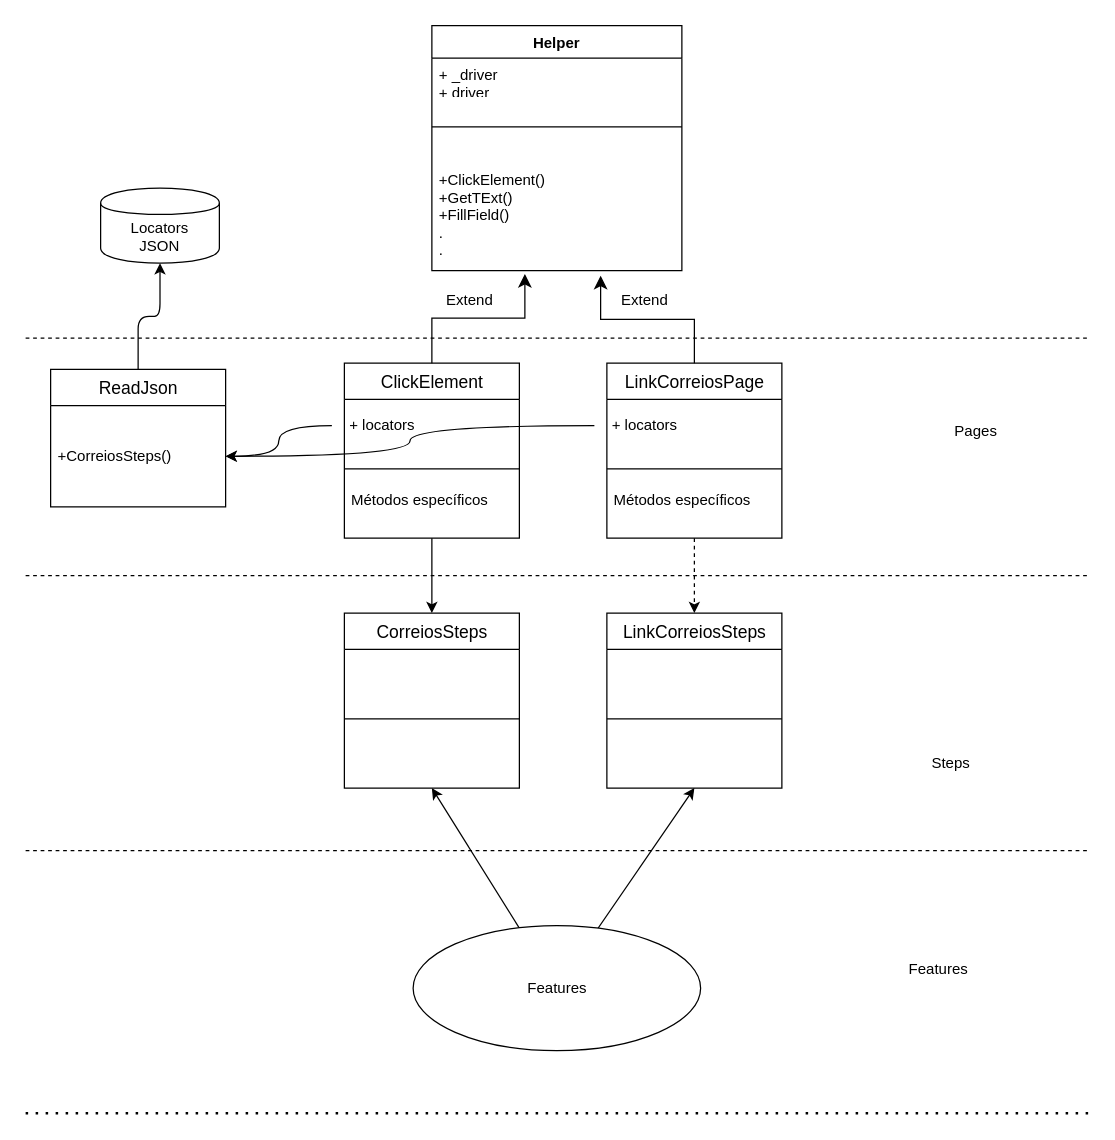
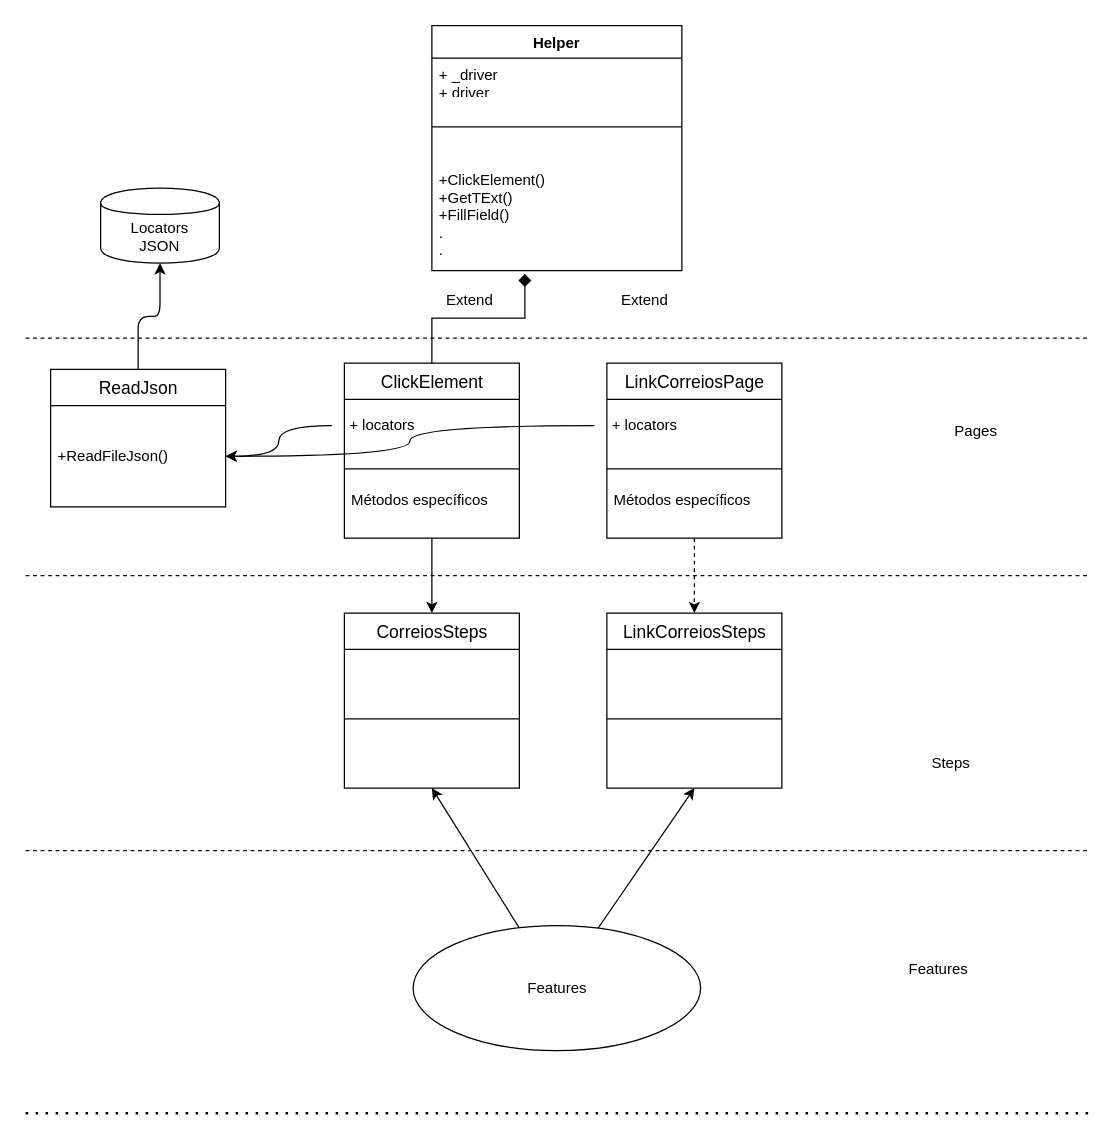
  <mxCell id="0" />
  <mxCell id="1" parent="0" />
  <mxCell id="2" style="edgeStyle=orthogonalEdgeStyle;html=1;entryX=0.5;entryY=1;entryDx=0;entryDy=0;elbow=vertical;" edge="1" parent="1" source="3" target="12"><mxGeometry relative="1" as="geometry" /></mxCell>
  <mxCell id="3" value="&lt;span style=&quot;font-size: 14px; font-weight: 400;&quot;&gt;ReadJson&lt;/span&gt;" style="swimlane;fontStyle=1;align=center;verticalAlign=middle;childLayout=stackLayout;horizontal=1;startSize=29;horizontalStack=0;resizeParent=1;resizeParentMax=0;resizeLast=0;collapsible=0;marginBottom=0;html=1;" parent="1" vertex="1"><mxGeometry x="40" y="295" width="140" height="110" as="geometry" /></mxCell>
- <mxCell id="4" value="+CorreiosSteps()" style="text;html=1;strokeColor=none;fillColor=none;align=left;verticalAlign=middle;spacingLeft=4;spacingRight=4;overflow=hidden;rotatable=0;points=[[0,0.5],[1,0.5]];portConstraint=eastwest;" parent="3" vertex="1"><mxGeometry y="29" width="140" height="81" as="geometry" /></mxCell>
+ <mxCell id="4" value="+ReadFileJson()" style="text;html=1;strokeColor=none;fillColor=none;align=left;verticalAlign=middle;spacingLeft=4;spacingRight=4;overflow=hidden;rotatable=0;points=[[0,0.5],[1,0.5]];portConstraint=eastwest;" parent="3" vertex="1"><mxGeometry y="29" width="140" height="81" as="geometry" /></mxCell>
  <mxCell id="5" style="edgeStyle=none;html=1;exitX=0.5;exitY=1;exitDx=0;exitDy=0;entryX=0.5;entryY=0;entryDx=0;entryDy=0;dashed=1;" parent="1" source="6" target="20" edge="1"><mxGeometry relative="1" as="geometry" /></mxCell>
  <mxCell id="6" value="&lt;span style=&quot;font-size: 14px; font-weight: 400;&quot;&gt;LinkCorreiosPage&lt;/span&gt;" style="swimlane;fontStyle=1;align=center;verticalAlign=middle;childLayout=stackLayout;horizontal=1;startSize=29;horizontalStack=0;resizeParent=1;resizeParentMax=0;resizeLast=0;collapsible=0;marginBottom=0;html=1;" parent="1" vertex="1"><mxGeometry x="485" y="290" width="140" height="140" as="geometry" /></mxCell>
  <mxCell id="7" value="" style="line;strokeWidth=1;fillColor=none;align=left;verticalAlign=middle;spacingTop=-1;spacingLeft=3;spacingRight=3;rotatable=0;labelPosition=right;points=[];portConstraint=eastwest;strokeColor=inherit;" parent="6" vertex="1"><mxGeometry y="29" width="140" height="111" as="geometry" /></mxCell>
  <mxCell id="8" value="Helper" style="swimlane;fontStyle=1;align=center;verticalAlign=top;childLayout=stackLayout;horizontal=1;startSize=26;horizontalStack=0;resizeParent=1;resizeParentMax=0;resizeLast=0;collapsible=1;marginBottom=0;" parent="1" vertex="1"><mxGeometry x="345" y="20" width="200" height="196" as="geometry"><mxRectangle x="210" y="-350" width="80" height="30" as="alternateBounds" /></mxGeometry></mxCell>
  <mxCell id="9" value="+ _driver&#10;+ driver" style="text;strokeColor=none;fillColor=none;align=left;verticalAlign=top;spacingLeft=4;spacingRight=4;overflow=hidden;rotatable=0;points=[[0,0.5],[1,0.5]];portConstraint=eastwest;" parent="8" vertex="1"><mxGeometry y="26" width="200" height="26" as="geometry" /></mxCell>
  <mxCell id="10" value="" style="line;strokeWidth=1;fillColor=none;align=left;verticalAlign=middle;spacingTop=-1;spacingLeft=3;spacingRight=3;rotatable=0;labelPosition=right;points=[];portConstraint=eastwest;strokeColor=inherit;" parent="8" vertex="1"><mxGeometry y="52" width="200" height="58" as="geometry" /></mxCell>
  <mxCell id="11" value="+ClickElement()&#10;+GetTExt()&#10;+FillField()&#10;.&#10;." style="text;strokeColor=none;fillColor=none;align=left;verticalAlign=top;spacingLeft=4;spacingRight=4;overflow=hidden;rotatable=0;points=[[0,0.5],[1,0.5]];portConstraint=eastwest;" parent="8" vertex="1"><mxGeometry y="110" width="200" height="86" as="geometry" /></mxCell>
  <mxCell id="12" value="Locators&lt;br&gt;JSON" style="shape=cylinder;whiteSpace=wrap;html=1;boundedLbl=1;backgroundOutline=1;" parent="1" vertex="1"><mxGeometry x="80" y="150" width="95" height="60" as="geometry" /></mxCell>
  <mxCell id="13" style="edgeStyle=none;html=1;exitX=0.5;exitY=1;exitDx=0;exitDy=0;entryX=0.5;entryY=0;entryDx=0;entryDy=0;" parent="1" source="14" target="22" edge="1"><mxGeometry relative="1" as="geometry" /></mxCell>
  <mxCell id="14" value="&lt;span style=&quot;font-size: 14px; font-weight: 400;&quot;&gt;ClickElement&lt;/span&gt;" style="swimlane;fontStyle=1;align=center;verticalAlign=middle;childLayout=stackLayout;horizontal=1;startSize=29;horizontalStack=0;resizeParent=1;resizeParentMax=0;resizeLast=0;collapsible=0;marginBottom=0;html=1;" parent="1" vertex="1"><mxGeometry x="275" y="290" width="140" height="140" as="geometry" /></mxCell>
  <mxCell id="15" value="" style="line;strokeWidth=1;fillColor=none;align=left;verticalAlign=middle;spacingTop=-1;spacingLeft=3;spacingRight=3;rotatable=0;labelPosition=right;points=[];portConstraint=eastwest;strokeColor=inherit;" parent="14" vertex="1"><mxGeometry y="29" width="140" height="111" as="geometry" /></mxCell>
  <mxCell id="16" style="edgeStyle=orthogonalEdgeStyle;curved=1;html=1;entryX=1;entryY=0.5;entryDx=0;entryDy=0;elbow=vertical;" edge="1" parent="1" source="17" target="4"><mxGeometry relative="1" as="geometry" /></mxCell>
  <mxCell id="17" value="&lt;span style=&quot;text-align: left;&quot;&gt;+ locators&lt;/span&gt;" style="text;html=1;align=center;verticalAlign=middle;resizable=0;points=[];autosize=1;strokeColor=none;fillColor=none;" parent="1" vertex="1"><mxGeometry x="475" y="325" width="80" height="30" as="geometry" /></mxCell>
  <mxCell id="18" style="edgeStyle=orthogonalEdgeStyle;curved=1;html=1;entryX=1;entryY=0.5;entryDx=0;entryDy=0;elbow=vertical;" edge="1" parent="1" source="19" target="4"><mxGeometry relative="1" as="geometry" /></mxCell>
  <mxCell id="19" value="&lt;span style=&quot;text-align: left;&quot;&gt;+ locators&lt;/span&gt;" style="text;html=1;align=center;verticalAlign=middle;resizable=0;points=[];autosize=1;strokeColor=none;fillColor=none;" parent="1" vertex="1"><mxGeometry x="265" y="325" width="80" height="30" as="geometry" /></mxCell>
  <mxCell id="20" value="&lt;span style=&quot;font-size: 14px; font-weight: 400;&quot;&gt;LinkCorreiosSteps&lt;/span&gt;" style="swimlane;fontStyle=1;align=center;verticalAlign=middle;childLayout=stackLayout;horizontal=1;startSize=29;horizontalStack=0;resizeParent=1;resizeParentMax=0;resizeLast=0;collapsible=0;marginBottom=0;html=1;" parent="1" vertex="1"><mxGeometry x="485" y="490" width="140" height="140" as="geometry" /></mxCell>
  <mxCell id="21" value="" style="line;strokeWidth=1;fillColor=none;align=left;verticalAlign=middle;spacingTop=-1;spacingLeft=3;spacingRight=3;rotatable=0;labelPosition=right;points=[];portConstraint=eastwest;strokeColor=inherit;" parent="20" vertex="1"><mxGeometry y="29" width="140" height="111" as="geometry" /></mxCell>
  <mxCell id="22" value="&lt;span style=&quot;font-size: 14px; font-weight: 400;&quot;&gt;CorreiosSteps&lt;/span&gt;" style="swimlane;fontStyle=1;align=center;verticalAlign=middle;childLayout=stackLayout;horizontal=1;startSize=29;horizontalStack=0;resizeParent=1;resizeParentMax=0;resizeLast=0;collapsible=0;marginBottom=0;html=1;" parent="1" vertex="1"><mxGeometry x="275" y="490" width="140" height="140" as="geometry" /></mxCell>
  <mxCell id="23" value="" style="line;strokeWidth=1;fillColor=none;align=left;verticalAlign=middle;spacingTop=-1;spacingLeft=3;spacingRight=3;rotatable=0;labelPosition=right;points=[];portConstraint=eastwest;strokeColor=inherit;" parent="22" vertex="1"><mxGeometry y="29" width="140" height="111" as="geometry" /></mxCell>
  <mxCell id="24" style="edgeStyle=none;html=1;entryX=0.5;entryY=1;entryDx=0;entryDy=0;" parent="1" source="26" target="22" edge="1"><mxGeometry relative="1" as="geometry" /></mxCell>
  <mxCell id="25" style="edgeStyle=none;html=1;entryX=0.5;entryY=1;entryDx=0;entryDy=0;" parent="1" source="26" target="20" edge="1"><mxGeometry relative="1" as="geometry" /></mxCell>
  <mxCell id="26" value="Features" style="shape=ellipse;html=1;dashed=0;whitespace=wrap;perimeter=ellipsePerimeter;" parent="1" vertex="1"><mxGeometry x="330" y="740" width="230" height="100" as="geometry" /></mxCell>
  <mxCell id="27" value="Métodos específicos" style="text;html=1;align=center;verticalAlign=middle;resizable=0;points=[];autosize=1;strokeColor=none;fillColor=none;" parent="1" vertex="1"><mxGeometry x="270" y="385" width="130" height="30" as="geometry" /></mxCell>
  <mxCell id="28" value="Métodos específicos" style="text;html=1;align=center;verticalAlign=middle;resizable=0;points=[];autosize=1;strokeColor=none;fillColor=none;" parent="1" vertex="1"><mxGeometry x="480" y="385" width="130" height="30" as="geometry" /></mxCell>
  <mxCell id="29" value="" style="endArrow=none;dashed=1;html=1;" parent="1" edge="1"><mxGeometry width="50" height="50" relative="1" as="geometry"><mxPoint y="270" as="sourcePoint" x="20" /><mxPoint x="870" y="270" as="targetPoint" /></mxGeometry></mxCell>
  <mxCell id="30" value="" style="endArrow=none;dashed=1;html=1;" parent="1" edge="1"><mxGeometry width="50" height="50" relative="1" as="geometry"><mxPoint y="460" as="sourcePoint" x="20" /><mxPoint x="870" y="460" as="targetPoint" /></mxGeometry></mxCell>
  <mxCell id="31" value="" style="endArrow=none;dashed=1;html=1;" parent="1" edge="1"><mxGeometry width="50" height="50" relative="1" as="geometry"><mxPoint y="680" as="sourcePoint" x="20" /><mxPoint x="870" y="680" as="targetPoint" /></mxGeometry></mxCell>
  <mxCell id="32" value="Steps" style="text;html=1;align=center;verticalAlign=middle;resizable=0;points=[];autosize=1;strokeColor=none;fillColor=none;" parent="1" vertex="1"><mxGeometry x="735" y="595" width="50" height="30" as="geometry" /></mxCell>
  <mxCell id="33" value="Pages" style="text;html=1;align=center;verticalAlign=middle;resizable=0;points=[];autosize=1;strokeColor=none;fillColor=none;" parent="1" vertex="1"><mxGeometry x="750" y="330" width="60" height="30" as="geometry" /></mxCell>
- <mxCell id="34" value="" style="edgeStyle=elbowEdgeStyle;elbow=vertical;endArrow=classic;html=1;curved=0;rounded=0;endSize=8;startSize=8;exitX=0.5;exitY=0;exitDx=0;exitDy=0;entryX=0.372;entryY=1.031;entryDx=0;entryDy=0;entryPerimeter=0;" parent="1" source="14" target="11" edge="1"><mxGeometry width="50" height="50" relative="1" as="geometry"><mxPoint x="340" y="286" as="sourcePoint" /><mxPoint x="280" y="200" as="targetPoint" /></mxGeometry></mxCell>
- <mxCell id="35" value="" style="edgeStyle=elbowEdgeStyle;elbow=vertical;endArrow=classic;html=1;curved=0;rounded=0;endSize=8;startSize=8;exitX=0.5;exitY=0;exitDx=0;exitDy=0;entryX=0.675;entryY=1.047;entryDx=0;entryDy=0;entryPerimeter=0;" parent="1" source="6" target="11" edge="1"><mxGeometry width="50" height="50" relative="1" as="geometry"><mxPoint x="600" y="216" as="sourcePoint" /><mxPoint x="650" y="166" as="targetPoint" /></mxGeometry></mxCell>
+ <mxCell id="34" value="" style="edgeStyle=elbowEdgeStyle;elbow=vertical;endArrow=diamond;html=1;curved=0;rounded=0;endSize=8;startSize=8;exitX=0.5;exitY=0;exitDx=0;exitDy=0;entryX=0.372;entryY=1.031;entryDx=0;entryDy=0;entryPerimeter=0;" parent="1" source="14" target="11" edge="1"><mxGeometry width="50" height="50" relative="1" as="geometry"><mxPoint x="340" y="286" as="sourcePoint" /><mxPoint x="280" y="200" as="targetPoint" /></mxGeometry></mxCell>
  <mxCell id="36" value="Extend" style="text;html=1;align=center;verticalAlign=middle;resizable=0;points=[];autosize=1;strokeColor=none;fillColor=none;" vertex="1" parent="1"><mxGeometry x="345" y="225" width="60" height="30" as="geometry" /></mxCell>
  <mxCell id="37" value="Extend" style="text;html=1;align=center;verticalAlign=middle;resizable=0;points=[];autosize=1;strokeColor=none;fillColor=none;" vertex="1" parent="1"><mxGeometry x="485" y="225" width="60" height="30" as="geometry" /></mxCell>
  <mxCell id="38" value="Features" style="text;html=1;align=center;verticalAlign=middle;resizable=0;points=[];autosize=1;strokeColor=none;fillColor=none;" vertex="1" parent="1"><mxGeometry x="715" y="760" width="70" height="30" as="geometry" /></mxCell>
  <mxCell id="39" value="" style="endArrow=none;dashed=1;html=1;dashPattern=1 3;strokeWidth=2;" edge="1" parent="1"><mxGeometry width="50" height="50" relative="1" as="geometry"><mxPoint y="890" as="sourcePoint" x="20" /><mxPoint x="870" y="890" as="targetPoint" /></mxGeometry></mxCell>
